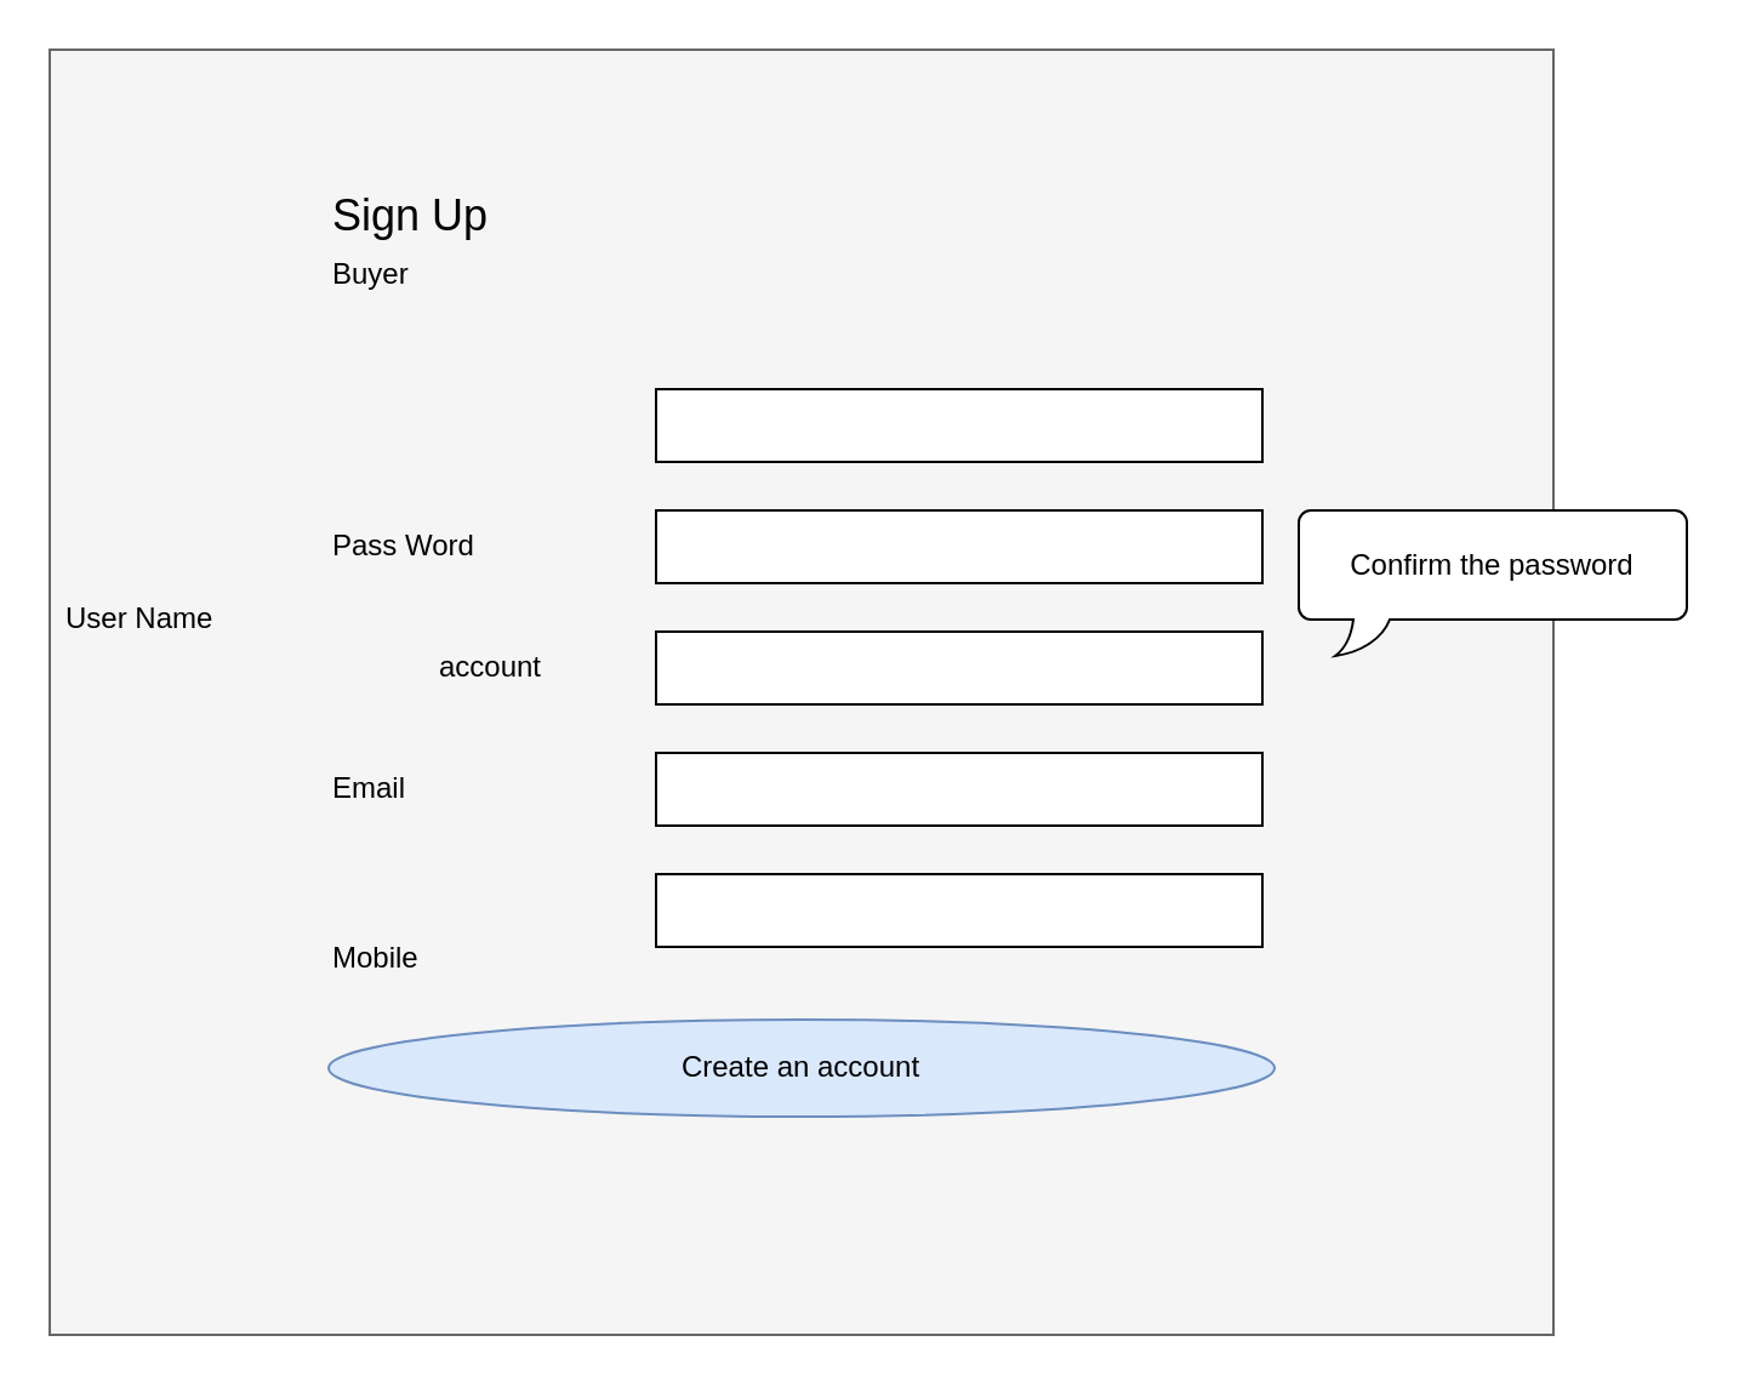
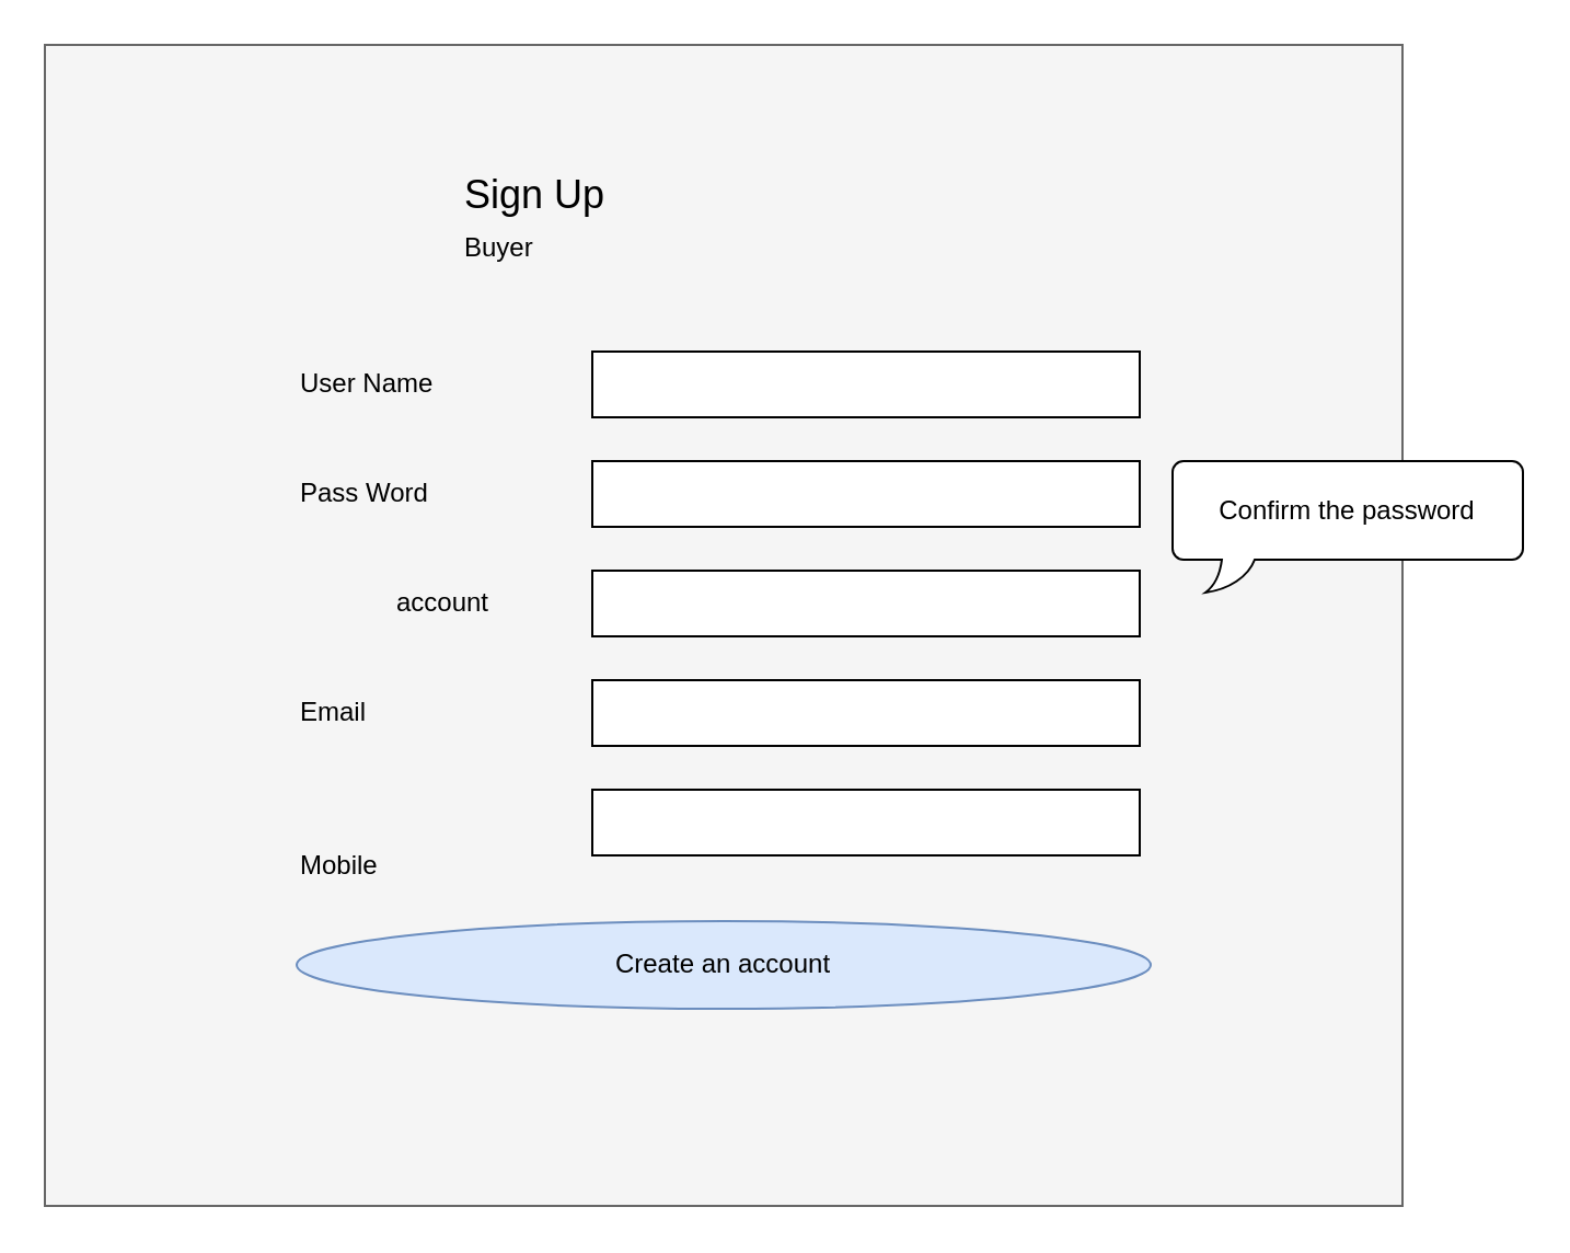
  <mxCell id="0" />
  <mxCell id="1" parent="0" />
  <mxCell id="2" value="" style="rounded=0;whiteSpace=wrap;html=1;fillColor=#f5f5f5;strokeColor=#666666;fontColor=#333333;glass=0;shadow=0;comic=0;" parent="1" vertex="1"><mxGeometry x="20" y="20" width="620" height="530" as="geometry" /></mxCell>
- <mxCell id="3" value="&lt;p style=&quot;line-height: 130%&quot;&gt;&lt;/p&gt;&lt;div&gt;&lt;font style=&quot;font-size: 18px&quot;&gt;Sign Up&lt;/font&gt;&lt;/div&gt;&lt;div&gt;&lt;font style=&quot;font-size: 18px&quot;&gt;&lt;font style=&quot;font-size: 12px&quot;&gt;Buyer&lt;/font&gt;&lt;br&gt;&lt;/font&gt;&lt;/div&gt;&lt;p&gt;&lt;/p&gt;" style="text;html=1;strokeColor=none;fillColor=none;align=left;verticalAlign=middle;whiteSpace=wrap;rounded=0;" parent="1" vertex="1"><mxGeometry x="135" y="60" width="120" height="80" as="geometry" /></mxCell>
+ <mxCell id="3" value="&lt;p style=&quot;line-height: 130%&quot;&gt;&lt;/p&gt;&lt;div&gt;&lt;font style=&quot;font-size: 18px&quot;&gt;Sign Up&lt;/font&gt;&lt;/div&gt;&lt;div&gt;&lt;font style=&quot;font-size: 18px&quot;&gt;&lt;font style=&quot;font-size: 12px&quot;&gt;Buyer&lt;/font&gt;&lt;br&gt;&lt;/font&gt;&lt;/div&gt;&lt;p&gt;&lt;/p&gt;" style="text;html=1;strokeColor=none;fillColor=none;align=left;verticalAlign=middle;whiteSpace=wrap;rounded=0;" parent="1" vertex="1"><mxGeometry x="210" y="60" width="120" height="80" as="geometry" /></mxCell>
  <mxCell id="4" value="Create an account" style="ellipse;whiteSpace=wrap;html=1;fillColor=#dae8fc;strokeColor=#6c8ebf;" parent="1" vertex="1"><mxGeometry x="135" y="420" width="390" height="40" as="geometry" /></mxCell>
  <mxCell id="5" value="" style="rounded=0;whiteSpace=wrap;html=1;shadow=0;glass=0;comic=0;" vertex="1" parent="1"><mxGeometry x="270" y="160" width="250" height="30" as="geometry" /></mxCell>
- <mxCell id="6" value="User Name" style="text;html=1;strokeColor=none;fillColor=none;align=left;verticalAlign=middle;whiteSpace=wrap;rounded=0;shadow=0;glass=0;comic=0;" vertex="1" parent="1"><mxGeometry x="25" y="240" width="90" height="30" as="geometry" /></mxCell>
+ <mxCell id="6" value="User Name" style="text;html=1;strokeColor=none;fillColor=none;align=left;verticalAlign=middle;whiteSpace=wrap;rounded=0;shadow=0;glass=0;comic=0;" vertex="1" parent="1"><mxGeometry x="135" y="160" width="90" height="30" as="geometry" /></mxCell>
  <mxCell id="7" value="Pass Word" style="text;html=1;strokeColor=none;fillColor=none;align=left;verticalAlign=middle;whiteSpace=wrap;rounded=0;shadow=0;glass=0;comic=0;" vertex="1" parent="1"><mxGeometry x="135" y="210" width="90" height="30" as="geometry" /></mxCell>
  <mxCell id="8" value="" style="rounded=0;whiteSpace=wrap;html=1;shadow=0;glass=0;comic=0;" vertex="1" parent="1"><mxGeometry x="270" y="210" width="250" height="30" as="geometry" /></mxCell>
  <mxCell id="9" value="Email" style="text;html=1;strokeColor=none;fillColor=none;align=left;verticalAlign=middle;whiteSpace=wrap;rounded=0;shadow=0;glass=0;comic=0;" vertex="1" parent="1"><mxGeometry x="135" y="310" width="90" height="30" as="geometry" /></mxCell>
  <mxCell id="10" value="" style="rounded=0;whiteSpace=wrap;html=1;shadow=0;glass=0;comic=0;" vertex="1" parent="1"><mxGeometry x="270" y="310" width="250" height="30" as="geometry" /></mxCell>
  <mxCell id="11" value="Mobile" style="text;html=1;strokeColor=none;fillColor=none;align=left;verticalAlign=middle;whiteSpace=wrap;rounded=0;shadow=0;glass=0;comic=0;" vertex="1" parent="1"><mxGeometry x="135" y="380" width="90" height="30" as="geometry" /></mxCell>
  <mxCell id="12" value="" style="rounded=0;whiteSpace=wrap;html=1;shadow=0;glass=0;comic=0;" vertex="1" parent="1"><mxGeometry x="270" y="360" width="250" height="30" as="geometry" /></mxCell>
  <mxCell id="13" value="account" style="text;html=1;strokeColor=none;fillColor=none;align=right;verticalAlign=middle;whiteSpace=wrap;rounded=0;shadow=0;glass=0;comic=0;" vertex="1" parent="1"><mxGeometry x="135" y="260" width="90" height="30" as="geometry" /></mxCell>
  <mxCell id="14" value="" style="rounded=0;whiteSpace=wrap;html=1;shadow=0;glass=0;comic=0;" vertex="1" parent="1"><mxGeometry x="270" y="260" width="250" height="30" as="geometry" /></mxCell>
  <mxCell id="15" value="Confirm the password" style="whiteSpace=wrap;html=1;shape=mxgraph.basic.roundRectCallout;dx=30;dy=15;size=5;boundedLbl=1;rounded=0;align=center;" vertex="1" parent="1"><mxGeometry x="535" y="210" width="160" height="60" as="geometry" /></mxCell>
